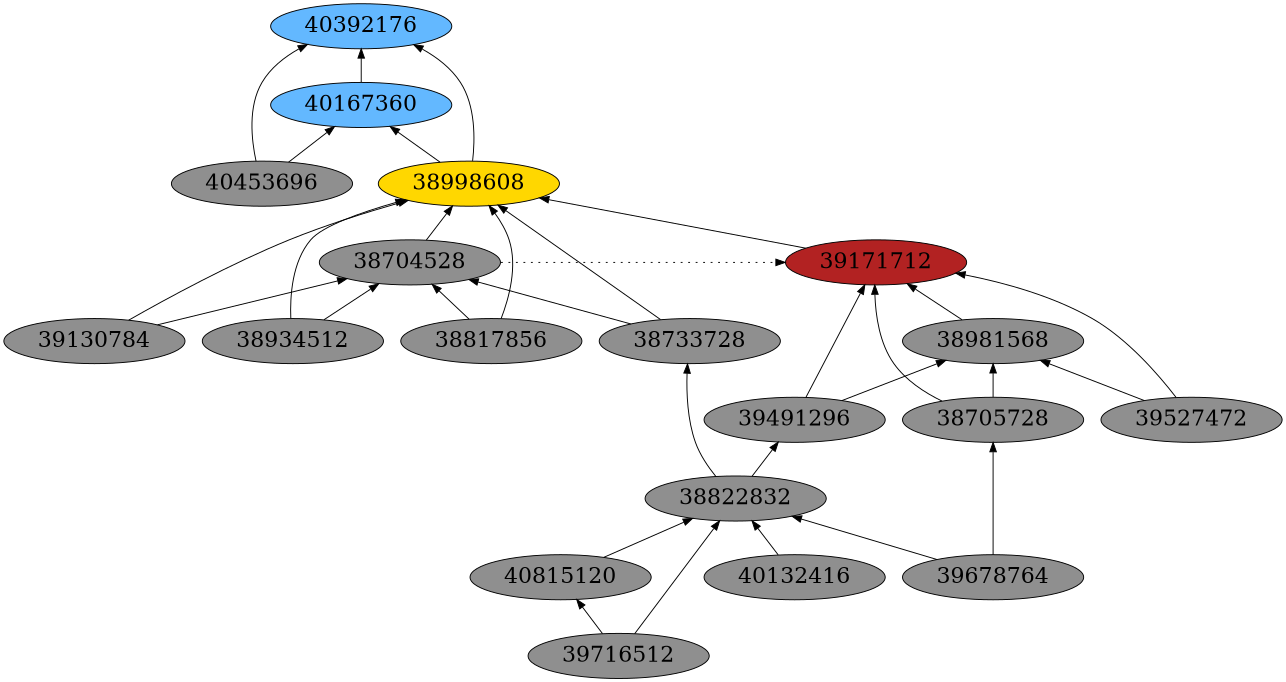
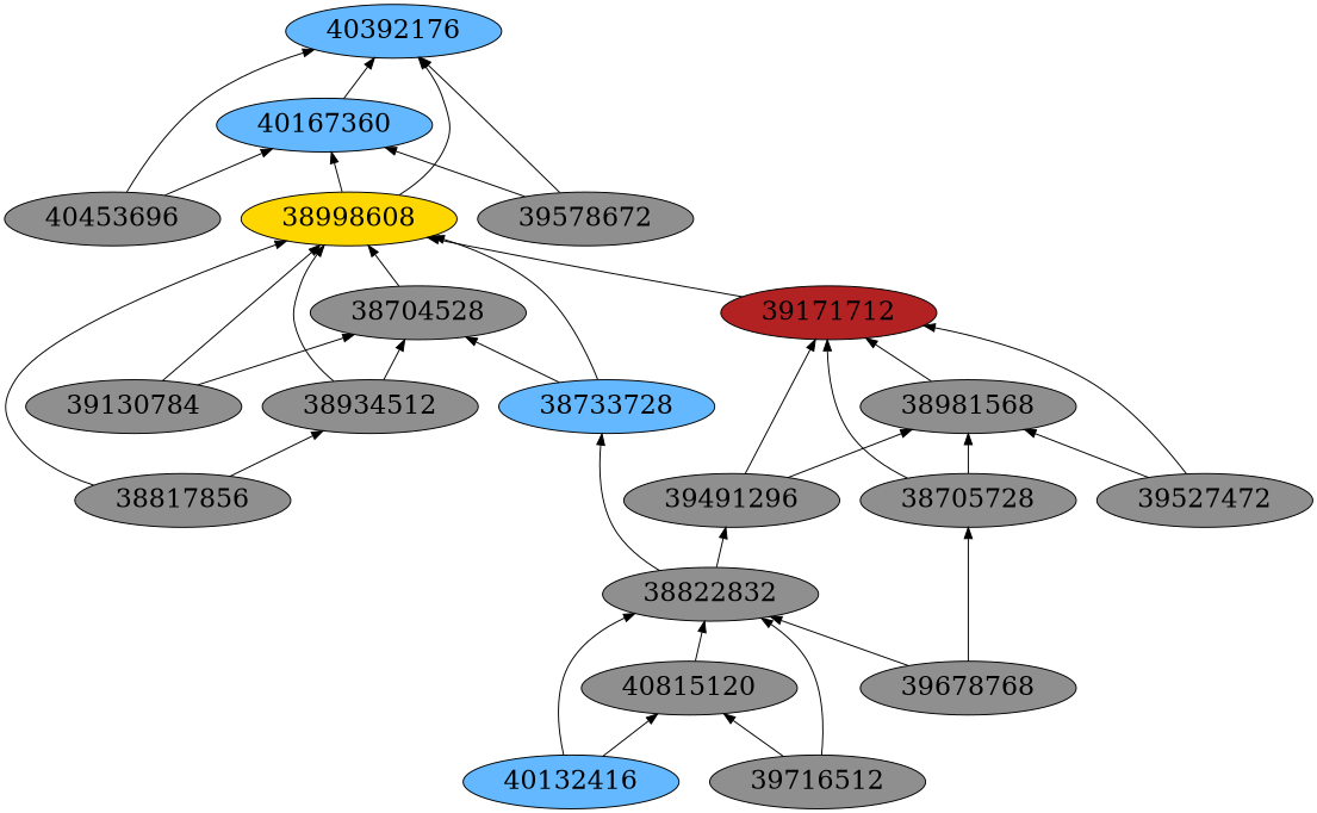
  digraph {
    fontsize=24
    rankdir=BT
    node [fillcolor=grey56 fontsize=24 shape=ellipse style=filled]
    edge [arrowhead=normal color=black constraint=true style=solid]
    38822832
    40815120
-   39678768 [label=39678764]
+   39678768
    39716512
-   40132416
+   40132416 [fillcolor=steelblue1]
    40392176 [fillcolor=steelblue1]
    40167360 [fillcolor=steelblue1]
    40453696
    38998608 [fillcolor=gold]
    38704528
    39130784
-   38733728
+   38733728 [fillcolor=steelblue1]
    38934512
    38817856
+   39578672
    39171712 [fillcolor=firebrick]
    n17 [label=38981568]
    38705728
    39491296
    39527472
    subgraph sub_1 {
      subgraph sub_2 {
        38822832
        40815120
        39678768
        39716512
        40132416
      }
      subgraph sub_3 {
        40392176
        40167360
        40453696
        38998608
        38704528
        39130784
        38733728
        38934512
        38817856
+       39578672
      }
    }
    subgraph sub_4 {
      39171712
      n17
      38705728
      39491296
      39527472
    }
    38822832 -> 38733728
    38822832 -> 39491296
    40815120 -> 38822832
    39678768 -> 38822832
    39678768 -> 38705728
    39716512 -> 38822832
    39716512 -> 40815120
    40132416 -> 38822832
+   40132416 -> 40815120
    40167360 -> 40392176
    40453696 -> 40392176
    40453696 -> 40167360
    38998608 -> 40392176
    38998608 -> 40167360
    38704528 -> 38998608
-   38704528 -> 39171712 [constraint=false style=dotted]
    39130784 -> 38998608
    39130784 -> 38704528
    38733728 -> 38998608
    38733728 -> 38704528
    38934512 -> 38998608
    38934512 -> 38704528
    38817856 -> 38998608
-   38817856 -> 38704528
+   38817856 -> 38934512
+   39578672 -> 40392176
+   39578672 -> 40167360
    39171712 -> 38998608
    n17 -> 39171712
    38705728 -> 39171712
    38705728 -> n17
    39491296 -> 39171712
    39491296 -> n17
    39527472 -> 39171712
    39527472 -> n17
  }
